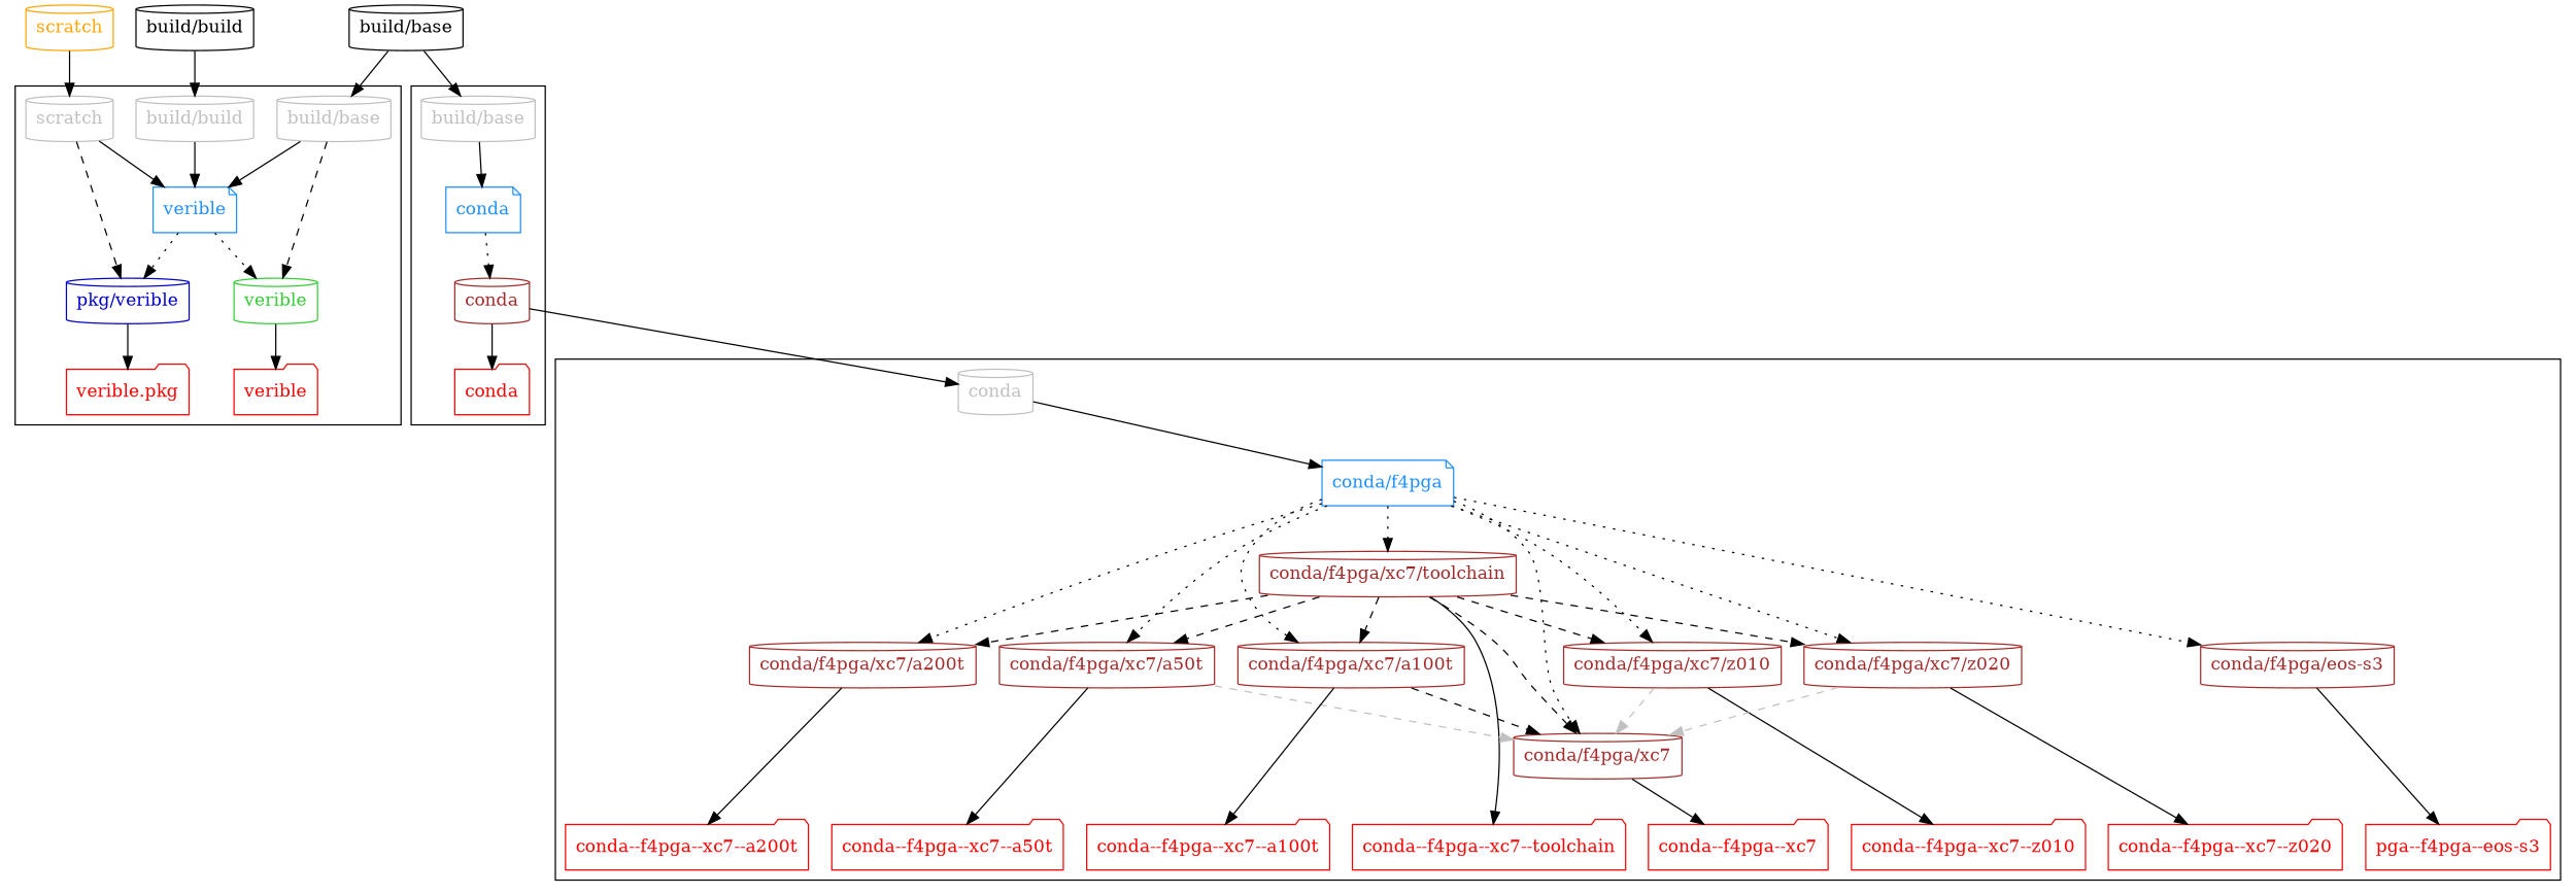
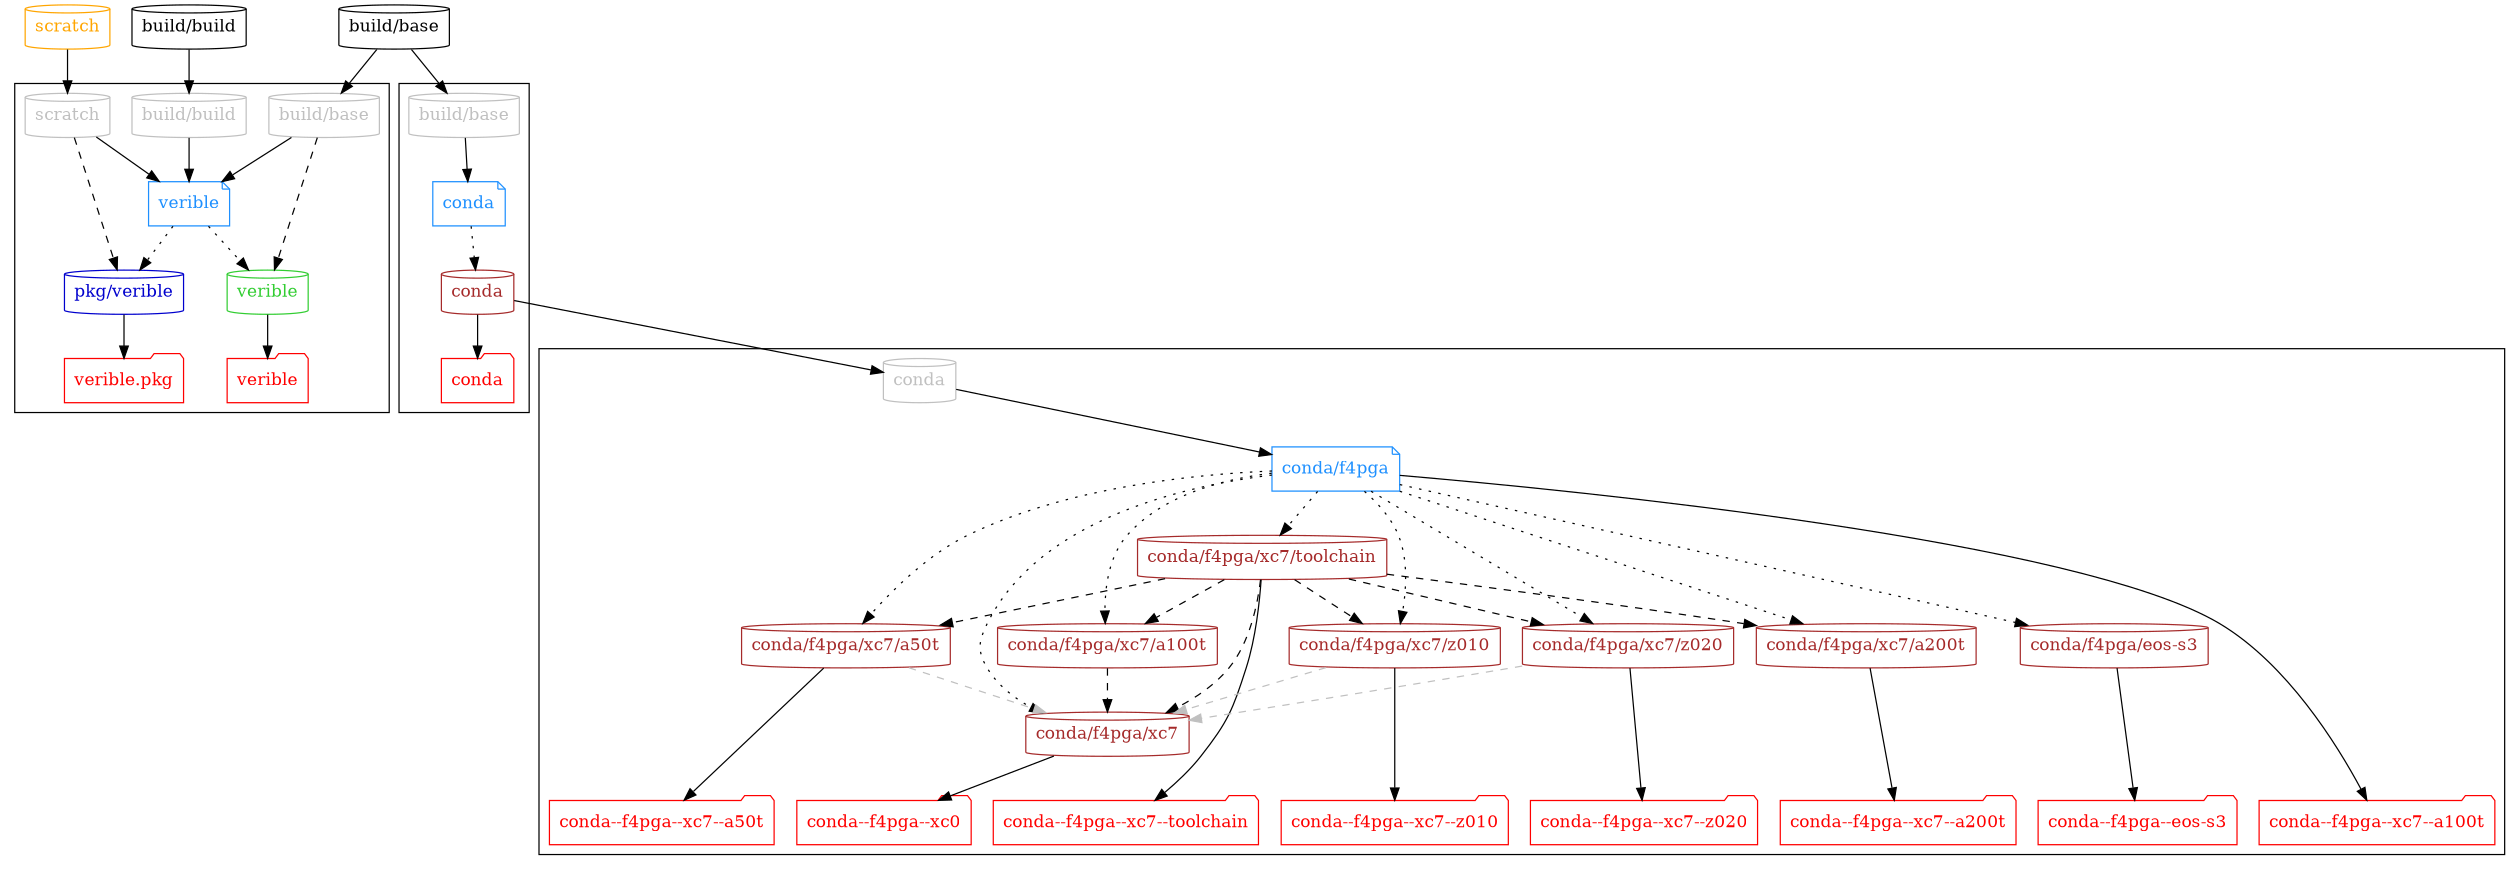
  digraph {
    newrank=true
    node [color=red fontcolor=red shape=cylinder]
    n1 [color=dodgerblue fontcolor=dodgerblue label=conda shape=note]
    n2 [color=dodgerblue fontcolor=dodgerblue label="conda/f4pga" shape=note]
    n3 [color=dodgerblue fontcolor=dodgerblue label=verible shape=note]
    verible [color=limegreen fontcolor=limegreen]
    "pkg/verible" [color=mediumblue fontcolor=mediumblue]
    conda [color=brown fontcolor=brown]
    "conda/f4pga/xc7/toolchain" [color=brown fontcolor=brown]
    "conda/f4pga/xc7/a50t" [color=brown fontcolor=brown]
    "conda/f4pga/xc7/a100t" [color=brown fontcolor=brown]
    "conda/f4pga/xc7/a200t" [color=brown fontcolor=brown]
    "conda/f4pga/xc7/z010" [color=brown fontcolor=brown]
    "conda/f4pga/xc7/z020" [color=brown fontcolor=brown]
    "conda/f4pga/xc7" [color=brown fontcolor=brown]
    "conda/f4pga/eos-s3" [color=brown fontcolor=brown]
    "build/base" [color="" fontcolor=""]
    "build/build" [color="" fontcolor=""]
    scratch [color=orange fontcolor=orange]
    n18 [color=grey fontcolor=grey label="build/base"]
    n19 [color=grey fontcolor=grey label=scratch]
    n20 [label=conda shape=folder]
    n21 [color=grey fontcolor=grey label="build/base"]
    n22 [color=grey fontcolor=grey label=conda]
    n23 [label="conda--f4pga--xc7--toolchain" shape=folder]
    n24 [label="conda--f4pga--xc7--a50t" shape=folder]
    n25 [label="conda--f4pga--xc7--a100t" shape=folder]
    n26 [label="conda--f4pga--xc7--a200t" shape=folder]
    n27 [label="conda--f4pga--xc7--z010" shape=folder]
    n28 [label="conda--f4pga--xc7--z020" shape=folder]
-   n29 [label="conda--f4pga--xc7" shape=folder]
-   n30 [label="pga--f4pga--eos-s3" shape=folder]
+   n29 [label="conda--f4pga--xc0" shape=folder]
+   n30 [label="conda--f4pga--eos-s3" shape=folder]
    n31 [color=grey fontcolor=grey label="build/build"]
    n32 [label=verible shape=folder]
    n33 [label="verible.pkg" shape=folder]
    subgraph sub_1 {
      n1
      n2
      n3
    }
    subgraph sub_2 {
      "build/base"
      "build/build"
      subgraph sub_3 {
        verible
      }
      subgraph sub_4 {
        "pkg/verible"
      }
      subgraph sub_5 {
        conda
        "conda/f4pga/xc7/toolchain"
        "conda/f4pga/xc7/a50t"
        "conda/f4pga/xc7/a100t"
        "conda/f4pga/xc7/a200t"
        "conda/f4pga/xc7/z010"
        "conda/f4pga/xc7/z020"
        "conda/f4pga/xc7"
        "conda/f4pga/eos-s3"
      }
    }
    subgraph sub_6 {
      scratch
    }
    subgraph sub_7 {
      rank=same
      "build/base"
      "build/build"
      scratch
    }
    subgraph sub_8 {
      verible
      "pkg/verible"
      "conda/f4pga/xc7/toolchain"
      "conda/f4pga/xc7/a50t"
      "conda/f4pga/xc7/a100t"
      "conda/f4pga/xc7/a200t"
      "conda/f4pga/xc7/z010"
      "conda/f4pga/xc7/z020"
      "conda/f4pga/xc7"
      n18
      n19
    }
    subgraph sub_9 {
      "conda/f4pga/xc7/a50t"
      "conda/f4pga/xc7/a100t"
      "conda/f4pga/xc7/z010"
      "conda/f4pga/xc7/z020"
      "conda/f4pga/xc7"
    }
    subgraph cluster_10 {
      n1
      conda
      n20
      n21
    }
    subgraph cluster_11 {
      n2
      "conda/f4pga/xc7/toolchain"
      "conda/f4pga/xc7"
      "conda/f4pga/eos-s3"
      subgraph sub_12 {
        rank=same
        n22
      }
      subgraph sub_13 {
        rank=same
        "conda/f4pga/xc7/a50t"
        "conda/f4pga/xc7/a100t"
        "conda/f4pga/xc7/a200t"
        "conda/f4pga/xc7/z010"
        "conda/f4pga/xc7/z020"
      }
      subgraph sub_14 {
        rank=same
        n23
        n24
        n25
        n26
        n27
        n28
        n29
        n30
      }
    }
    subgraph cluster_15 {
      n3
      verible
      "pkg/verible"
      subgraph sub_16 {
        rank=same
        n18
        n19
        n31
      }
      subgraph sub_17 {
        n32
        n33
      }
    }
    n1 -> conda [style=dotted]
    n2 -> "conda/f4pga/xc7/toolchain" [style=dotted]
    n2 -> "conda/f4pga/xc7/a50t" [style=dotted]
    n2 -> "conda/f4pga/xc7/a100t" [style=dotted]
    n2 -> "conda/f4pga/xc7/a200t" [style=dotted]
    n2 -> "conda/f4pga/xc7/z010" [style=dotted]
    n2 -> "conda/f4pga/xc7/z020" [style=dotted]
    n2 -> "conda/f4pga/xc7" [style=dotted]
    n2 -> "conda/f4pga/eos-s3" [style=dotted]
    n3 -> verible [style=dotted]
    n3 -> "pkg/verible" [style=dotted]
    verible -> n32
    "pkg/verible" -> n33
    conda -> n20
    conda -> n22
    "conda/f4pga/xc7/toolchain" -> "conda/f4pga/xc7/a50t" [style=dashed]
    "conda/f4pga/xc7/toolchain" -> "conda/f4pga/xc7/a100t" [style=dashed]
    "conda/f4pga/xc7/toolchain" -> "conda/f4pga/xc7/a200t" [style=dashed]
    "conda/f4pga/xc7/toolchain" -> "conda/f4pga/xc7/z010" [style=dashed]
    "conda/f4pga/xc7/toolchain" -> "conda/f4pga/xc7/z020" [style=dashed]
    "conda/f4pga/xc7/toolchain" -> "conda/f4pga/xc7" [style=dashed]
    "conda/f4pga/xc7/toolchain" -> n23
    "conda/f4pga/xc7/a50t" -> "conda/f4pga/xc7" [color=grey style=dashed]
    "conda/f4pga/xc7/a50t" -> n24
    "conda/f4pga/xc7/a100t" -> "conda/f4pga/xc7" [color=black style=dashed]
-   "conda/f4pga/xc7/a100t" -> n25
+   n2 -> n25
    "conda/f4pga/xc7/a200t" -> n26
    "conda/f4pga/xc7/z010" -> "conda/f4pga/xc7" [color=grey style=dashed]
    "conda/f4pga/xc7/z010" -> n27
    "conda/f4pga/xc7/z020" -> "conda/f4pga/xc7" [color=grey style=dashed]
    "conda/f4pga/xc7/z020" -> n28
    "conda/f4pga/xc7" -> n29
    "conda/f4pga/eos-s3" -> n30
    "build/base" -> n18
    "build/base" -> n21
    "build/build" -> n31
    scratch -> n19
    n18 -> n3
    n18 -> verible [style=dashed]
    n19 -> n3
    n19 -> "pkg/verible" [style=dashed]
    n21 -> n1
    n22 -> n2
    n31 -> n3
  }
